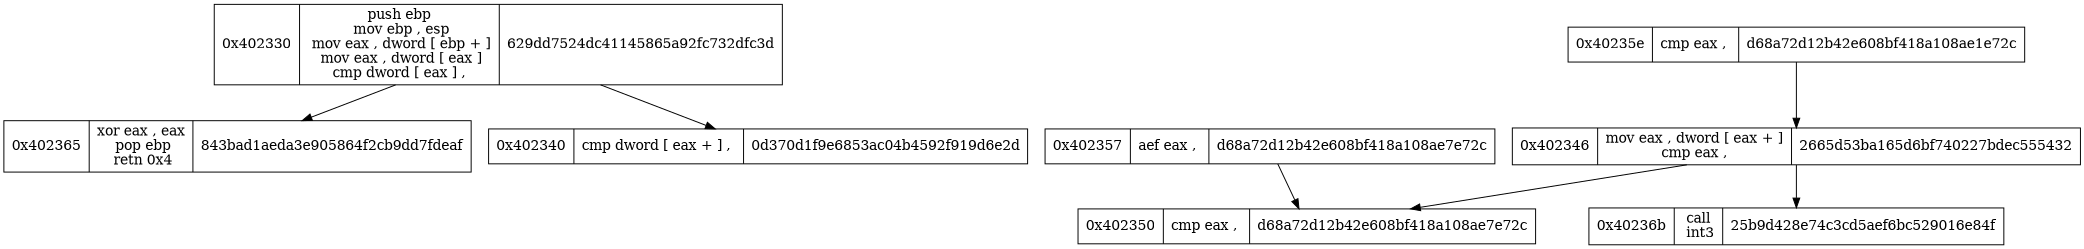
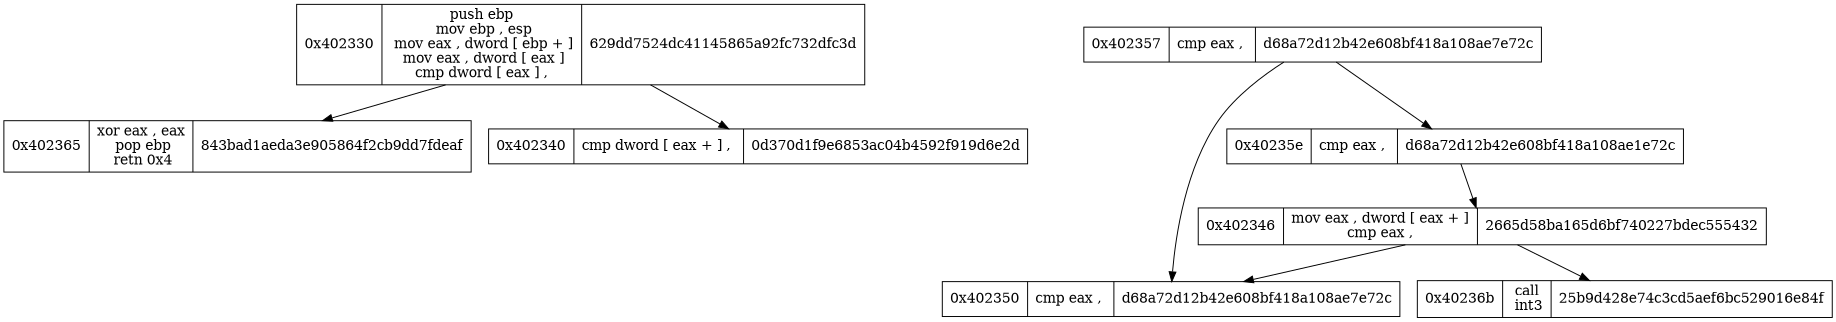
  digraph {
    node [shape=record]
    n1 [label="0x402330|  push ebp\n mov ebp ,  esp\n mov eax ,  dword  [ ebp + ]\n mov eax ,  dword  [ eax ]\n cmp dword  [ eax ] , \n| 629dd7524dc41145865a92fc732dfc3d"]
    n2 [label="0x402365|  xor eax ,  eax\n pop ebp\n retn 0x4\n| 843bad1aeda3e905864f2cb9dd7fdeaf"]
    n3 [label="0x402340|  cmp dword  [ eax + ] , \n| 0d370d1f9e6853ac04b4592f919d6e2d"]
-   n4 [label="0x402346|  mov eax ,  dword  [ eax + ]\n cmp eax , \n| 2665d53ba165d6bf740227bdec555432"]
+   n4 [label="0x402346|  mov eax ,  dword  [ eax + ]\n cmp eax , \n| 2665d58ba165d6bf740227bdec555432"]
    n5 [label="0x40236b|  call\n int3\n| 25b9d428e74c3cd5aef6bc529016e84f"]
    n6 [label="0x402350|  cmp eax , \n| d68a72d12b42e608bf418a108ae7e72c"]
-   n7 [label="0x402357|  aef eax , \n| d68a72d12b42e608bf418a108ae7e72c"]
+   n7 [label="0x402357|  cmp eax , \n| d68a72d12b42e608bf418a108ae7e72c"]
    n8 [label="0x40235e|  cmp eax , \n| d68a72d12b42e608bf418a108ae1e72c"]
    n1 -> n2
    n1 -> n3
    n4 -> n5
    n4 -> n6
    n7 -> n6
+   n7 -> n8
    n8 -> n4
  }
